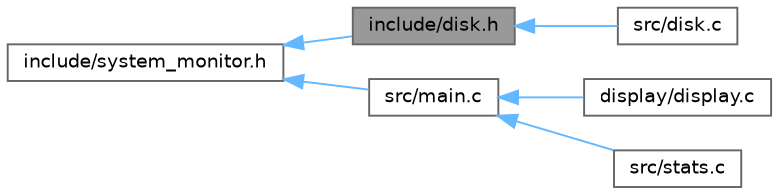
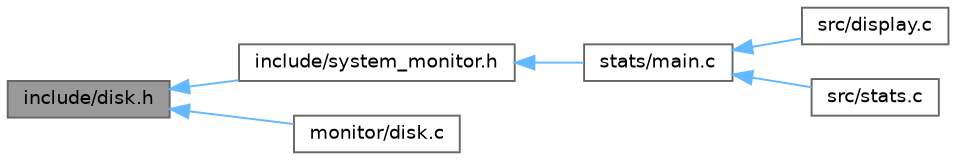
  digraph {
    rankdir=LR
    node [color=grey40 fillcolor=white fontname=Helvetica fontsize=10 shape=box style=filled]
    edge [color=steelblue1 dir=back fontname=Helvetica fontsize=10 labelfontname=Helvetica labelfontsize=10 style=solid]
    n1 [color=gray40 fillcolor=grey60 fontcolor=black height=0.2 label="include/disk.h" width=0.4]
    n2 [height=0.2 label="include/system_monitor.h" width=0.4]
-   n3 [height=0.2 label="src/disk.c" width=0.4]
-   n4 [height=0.2 label="src/main.c" width=0.4]
-   n5 [height=0.2 label="display/display.c" width=0.4]
+   n3 [height=0.2 label="monitor/disk.c" width=0.4]
+   n4 [height=0.2 label="stats/main.c" width=0.4]
+   n5 [height=0.2 label="src/display.c" width=0.4]
    n6 [height=0.2 label="src/stats.c" width=0.4]
-   n2 -> n1
+   n1 -> n2
    n1 -> n3
    n2 -> n4
    n4 -> n5
    n4 -> n6
  }
